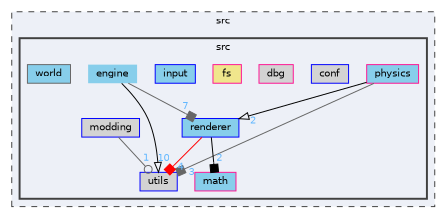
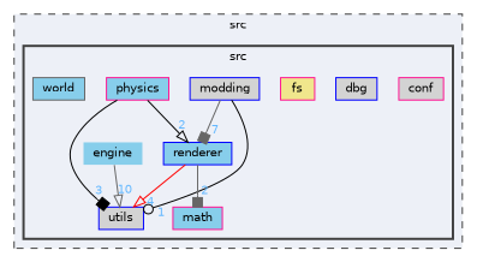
  digraph {
    compound=true
    node [color=deeppink fillcolor=skyblue fontname=Helvetica fontsize=10 shape=box style=filled]
    edge [arrowhead=box color=black fontcolor=steelblue1 fontname=Helvetica fontsize=10 headlabel=2 labeldistance=1.5 labelfontname=Helvetica labelfontsize=10]
    n1 [height=0.2 label=engine shape=plaintext width=0.4]
-   n2 [color=blue fillcolor=lightgrey height=0.2 label=conf width=0.4]
-   n3 [fillcolor=lightgrey height=0.2 label=dbg width=0.4]
+   n2 [fillcolor=lightgrey height=0.2 label=conf width=0.4]
+   n3 [color=blue fillcolor=lightgrey height=0.2 label=dbg width=0.4]
    n4 [fillcolor=khaki height=0.2 label=fs width=0.4]
-   n5 [color=blue height=0.2 label=input width=0.4]
    n6 [height=0.2 label=math width=0.4]
    n7 [color=blue fillcolor=lightgrey height=0.2 label=modding width=0.4]
    n8 [height=0.2 label=physics width=0.4]
    n9 [color=blue height=0.2 label=renderer width=0.4]
    n10 [color=blue fillcolor=lightgrey height=0.2 label=utils width=0.4]
    n11 [color=gray40 height=0.2 label=world width=0.4]
    subgraph cluster_1 {
      bgcolor="#edf0f7"
      fontname=Helvetica
      fontsize=10
      label=src
      pencolor=grey25
      style="filled,dashed"
      subgraph cluster_2 {
        bgcolor="#edf0f7"
        fontname=Helvetica
        fontsize=10
        label=src
        pencolor=grey25
        style="filled,bold"
        n1
        n2
        n3
        n4
-       n5
        n6
        n7
        n8
        n9
        n10
        n11
      }
    }
-   n1 -> n9 [color=gray40 headlabel=7]
-   n1 -> n10 [arrowhead=onormal headlabel=10]
-   n7 -> n10 [arrowhead=odot color=gray40 headlabel=1]
+   n7 -> n9 [color=gray40 headlabel=7]
+   n1 -> n10 [arrowhead=onormal color=gray40 headlabel=10]
+   n7 -> n10 [arrowhead=odot headlabel=1]
    n8 -> n9 [arrowhead=onormal]
-   n8 -> n10 [color=gray40 headlabel=3]
-   n9 -> n6
-   n9 -> n10 [color=red headlabel=4]
+   n8 -> n10 [headlabel=3]
+   n9 -> n6 [color=gray40]
+   n9 -> n10 [arrowhead=onormal color=red headlabel=4]
  }
